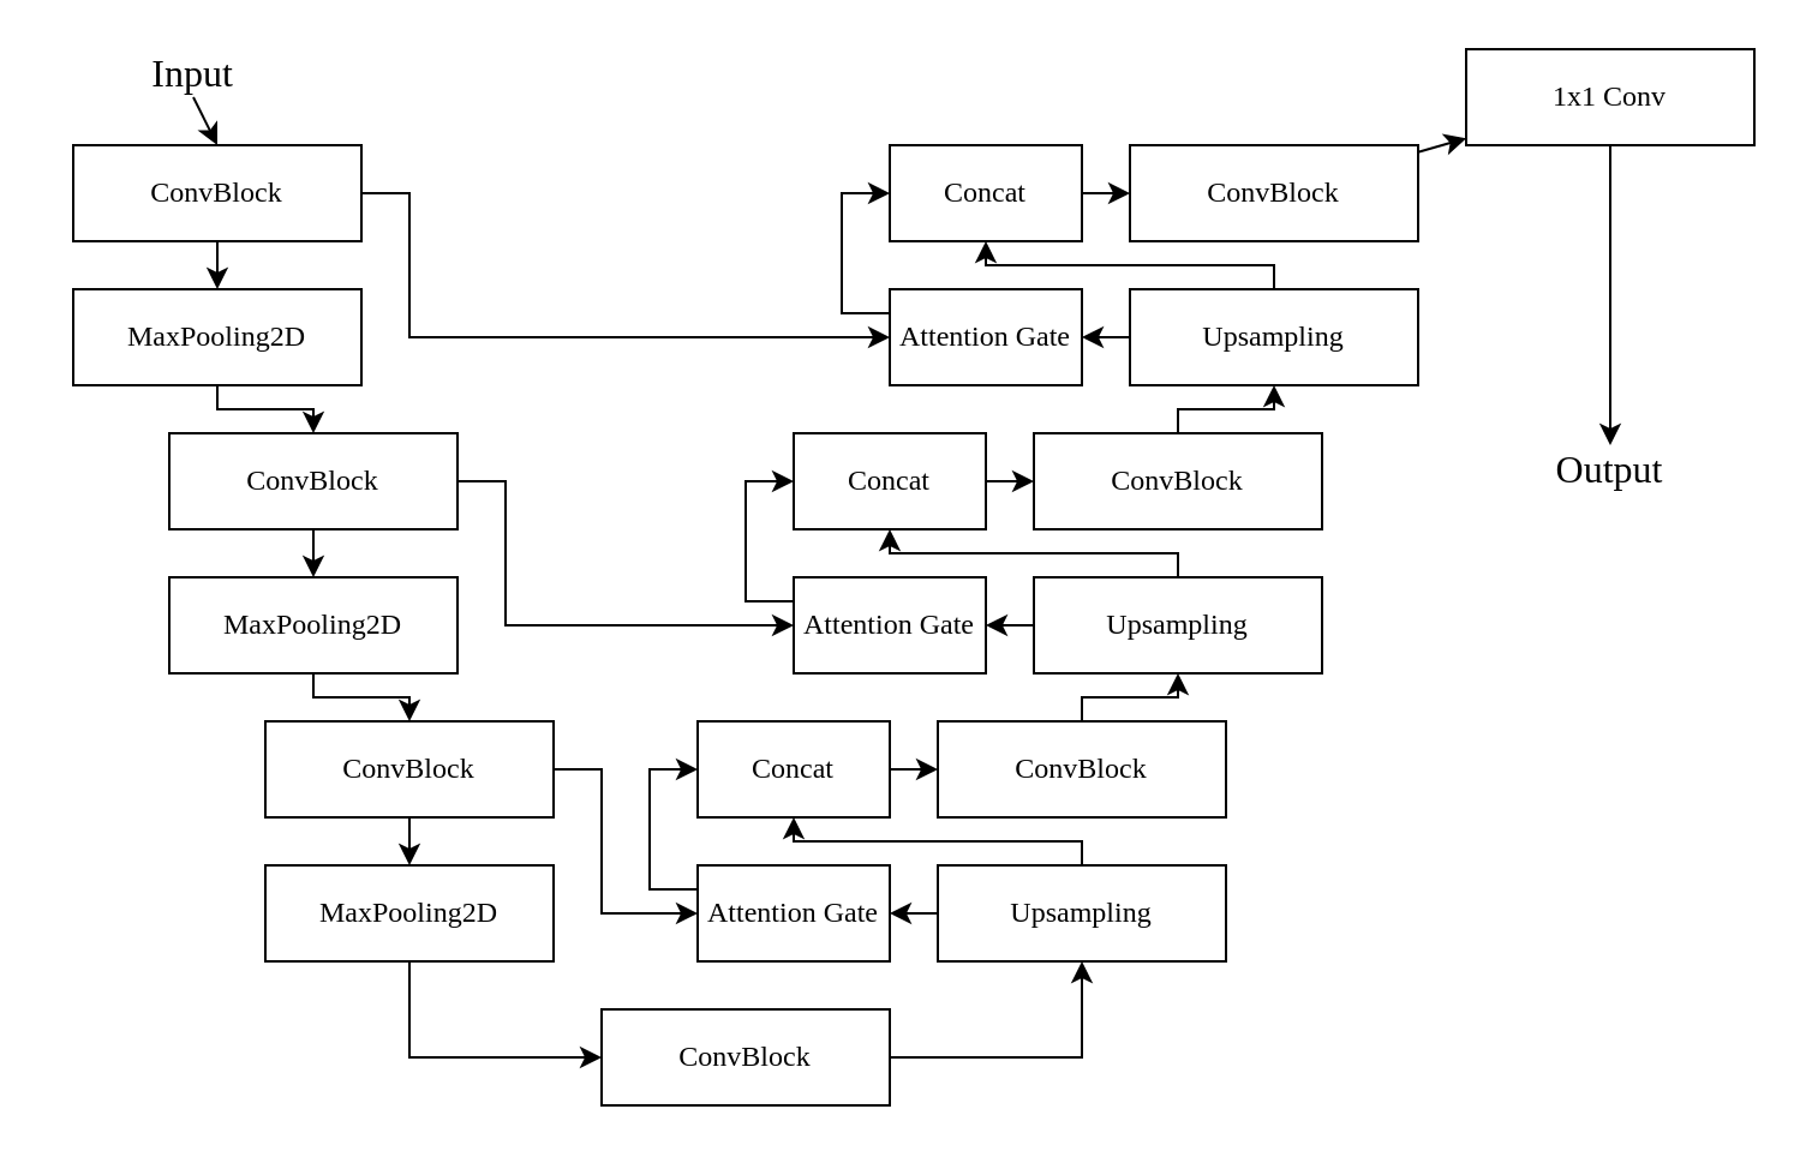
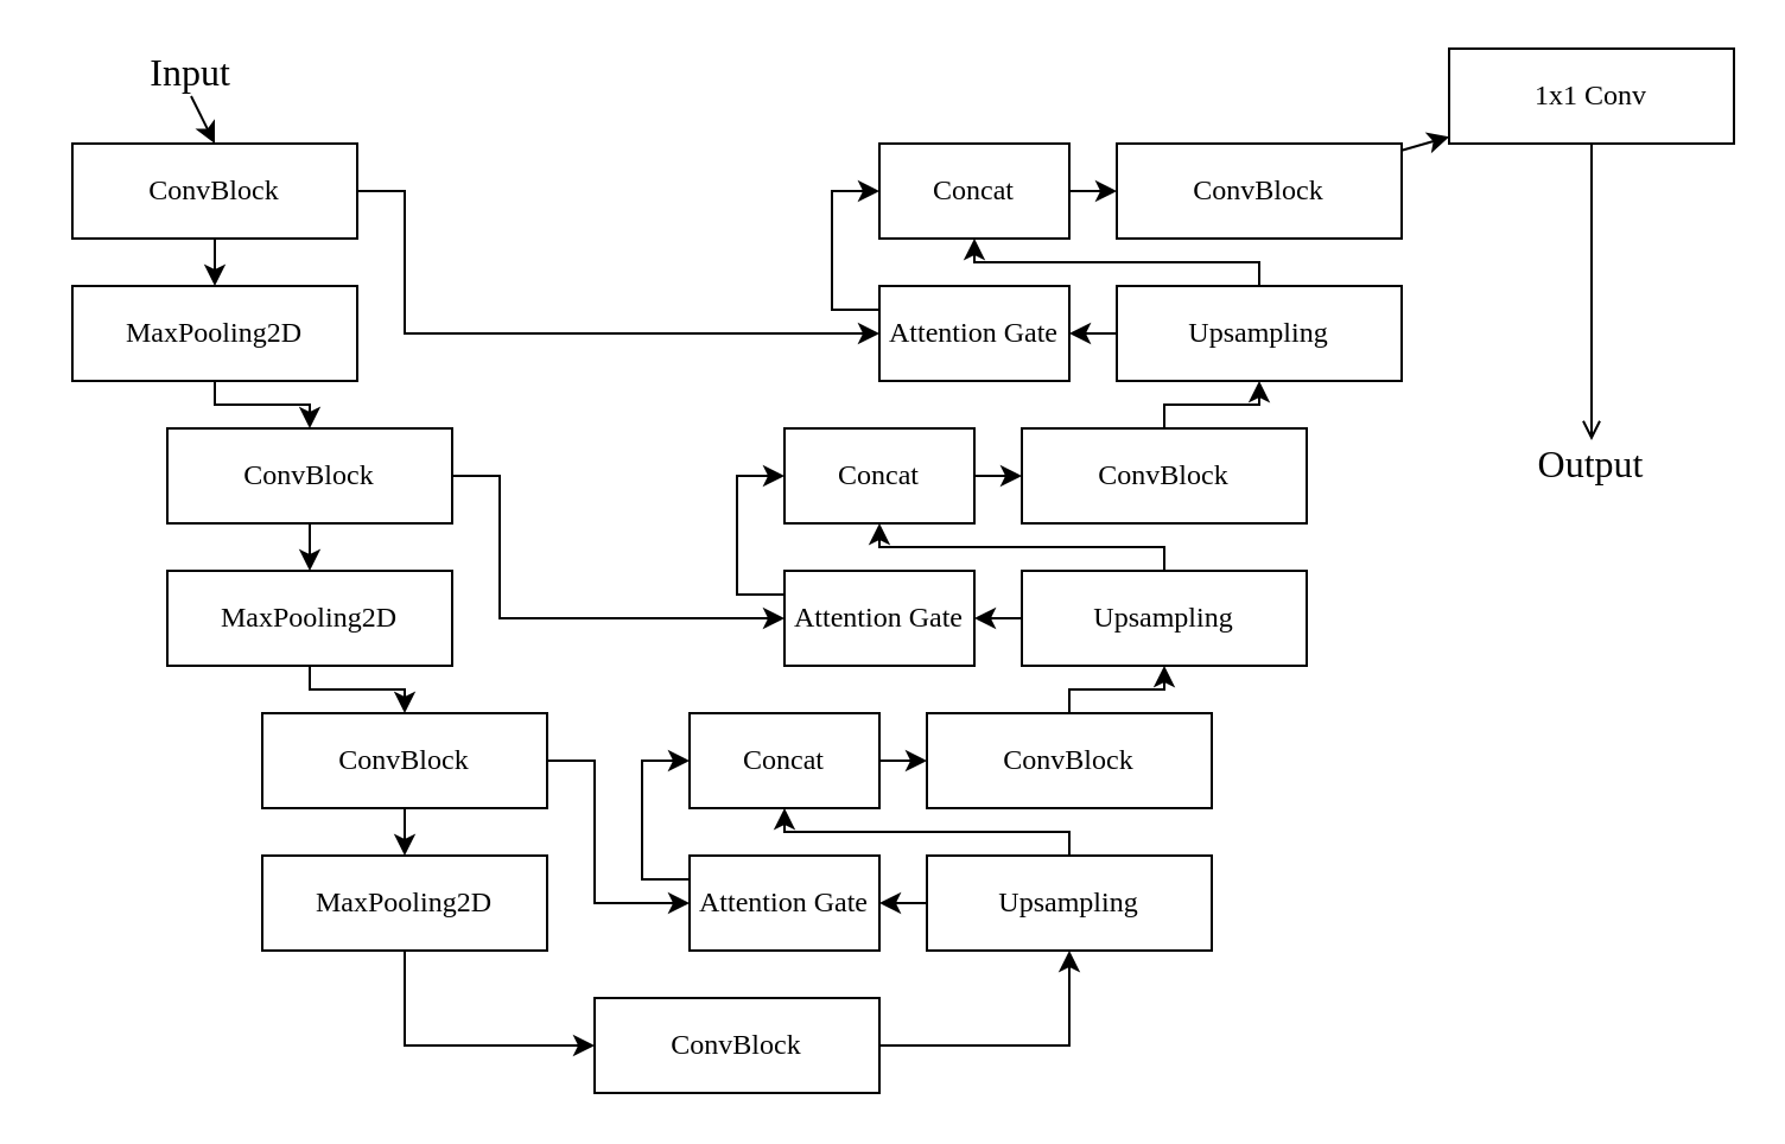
  <mxCell id="0" />
  <mxCell id="1" parent="0" />
  <mxCell id="2" style="edgeStyle=none;html=1;exitX=0.5;exitY=1;exitDx=0;exitDy=0;entryX=0.5;entryY=0;entryDx=0;entryDy=0;fontFamily=Times New Roman;" parent="1" source="4" target="6" edge="1"><mxGeometry relative="1" as="geometry" /></mxCell>
  <mxCell id="3" style="edgeStyle=none;rounded=0;html=1;exitX=1;exitY=0.5;exitDx=0;exitDy=0;entryX=0;entryY=0.5;entryDx=0;entryDy=0;fontFamily=Times New Roman;" edge="1" parent="1" source="4" target="41"><mxGeometry relative="1" as="geometry"><Array as="points"><mxPoint x="170" y="80" /><mxPoint x="170" y="140" /></Array></mxGeometry></mxCell>
  <mxCell id="4" value="ConvBlock" style="rounded=0;whiteSpace=wrap;html=1;fillColor=none;fontFamily=Times New Roman;" parent="1" vertex="1"><mxGeometry x="30" y="60" width="120" height="40" as="geometry" /></mxCell>
  <mxCell id="5" style="edgeStyle=none;html=1;exitX=0.5;exitY=1;exitDx=0;exitDy=0;entryX=0.5;entryY=0;entryDx=0;entryDy=0;fontFamily=Times New Roman;rounded=0;" parent="1" source="6" target="9" edge="1"><mxGeometry relative="1" as="geometry"><Array as="points"><mxPoint x="90" y="170" /><mxPoint x="130" y="170" /></Array></mxGeometry></mxCell>
  <mxCell id="6" value="MaxPooling2D" style="rounded=0;whiteSpace=wrap;html=1;fillColor=none;fontFamily=Times New Roman;" parent="1" vertex="1"><mxGeometry x="30" y="120" width="120" height="40" as="geometry" /></mxCell>
  <mxCell id="7" style="edgeStyle=none;rounded=0;html=1;exitX=0.5;exitY=1;exitDx=0;exitDy=0;entryX=0.5;entryY=0;entryDx=0;entryDy=0;fontFamily=Times New Roman;" parent="1" source="9" target="11" edge="1"><mxGeometry relative="1" as="geometry" /></mxCell>
  <mxCell id="8" style="edgeStyle=none;rounded=0;html=1;exitX=1;exitY=0.5;exitDx=0;exitDy=0;entryX=0;entryY=0.5;entryDx=0;entryDy=0;fontFamily=Times New Roman;" edge="1" parent="1" source="9" target="32"><mxGeometry relative="1" as="geometry"><Array as="points"><mxPoint x="210" y="200" /><mxPoint x="210" y="260" /></Array></mxGeometry></mxCell>
  <mxCell id="9" value="ConvBlock" style="rounded=0;whiteSpace=wrap;html=1;fillColor=none;fontFamily=Times New Roman;" parent="1" vertex="1"><mxGeometry x="70" y="180" width="120" height="40" as="geometry" /></mxCell>
  <mxCell id="10" style="edgeStyle=none;rounded=0;html=1;exitX=0.5;exitY=1;exitDx=0;exitDy=0;entryX=0.5;entryY=0;entryDx=0;entryDy=0;fontFamily=Times New Roman;" parent="1" source="11" target="14" edge="1"><mxGeometry relative="1" as="geometry"><Array as="points"><mxPoint x="130" y="290" /><mxPoint x="170" y="290" /></Array></mxGeometry></mxCell>
  <mxCell id="11" value="MaxPooling2D" style="rounded=0;whiteSpace=wrap;html=1;fillColor=none;fontFamily=Times New Roman;" parent="1" vertex="1"><mxGeometry x="70" y="240" width="120" height="40" as="geometry" /></mxCell>
  <mxCell id="12" style="edgeStyle=none;rounded=0;html=1;exitX=0.5;exitY=1;exitDx=0;exitDy=0;entryX=0.5;entryY=0;entryDx=0;entryDy=0;fontFamily=Times New Roman;" parent="1" source="14" target="16" edge="1"><mxGeometry relative="1" as="geometry" /></mxCell>
  <mxCell id="13" style="edgeStyle=none;html=1;exitX=1;exitY=0.5;exitDx=0;exitDy=0;entryX=0;entryY=0.5;entryDx=0;entryDy=0;rounded=0;fontFamily=Times New Roman;" edge="1" parent="1" source="14" target="23"><mxGeometry relative="1" as="geometry"><Array as="points"><mxPoint x="250" y="320" /><mxPoint x="250" y="380" /></Array></mxGeometry></mxCell>
  <mxCell id="14" value="ConvBlock" style="rounded=0;whiteSpace=wrap;html=1;fillColor=none;fontFamily=Times New Roman;" parent="1" vertex="1"><mxGeometry x="110" y="300" width="120" height="40" as="geometry" /></mxCell>
  <mxCell id="15" style="edgeStyle=none;rounded=0;html=1;exitX=0.5;exitY=1;exitDx=0;exitDy=0;entryX=0;entryY=0.5;entryDx=0;entryDy=0;fontFamily=Times New Roman;" parent="1" source="16" target="18" edge="1"><mxGeometry relative="1" as="geometry"><Array as="points"><mxPoint x="170" y="440" /></Array></mxGeometry></mxCell>
  <mxCell id="16" value="MaxPooling2D" style="rounded=0;whiteSpace=wrap;html=1;fillColor=none;fontFamily=Times New Roman;" parent="1" vertex="1"><mxGeometry x="110" y="360" width="120" height="40" as="geometry" /></mxCell>
  <mxCell id="17" style="edgeStyle=none;rounded=0;html=1;exitX=1;exitY=0.5;exitDx=0;exitDy=0;entryX=0.5;entryY=1;entryDx=0;entryDy=0;fontFamily=Times New Roman;" parent="1" source="18" target="21" edge="1"><mxGeometry relative="1" as="geometry"><Array as="points"><mxPoint x="450" y="440" /></Array></mxGeometry></mxCell>
  <mxCell id="18" value="ConvBlock" style="rounded=0;whiteSpace=wrap;html=1;fillColor=none;fontFamily=Times New Roman;" parent="1" vertex="1"><mxGeometry x="250" y="420" width="120" height="40" as="geometry" /></mxCell>
  <mxCell id="19" style="edgeStyle=none;html=1;exitX=0;exitY=0.5;exitDx=0;exitDy=0;entryX=1;entryY=0.5;entryDx=0;entryDy=0;fontFamily=Times New Roman;" parent="1" source="21" target="23" edge="1"><mxGeometry relative="1" as="geometry" /></mxCell>
  <mxCell id="20" style="edgeStyle=none;rounded=0;html=1;exitX=0.5;exitY=0;exitDx=0;exitDy=0;entryX=0.5;entryY=1;entryDx=0;entryDy=0;fontFamily=Times New Roman;" parent="1" source="21" target="25" edge="1"><mxGeometry relative="1" as="geometry"><Array as="points"><mxPoint x="450" y="350" /><mxPoint x="330" y="350" /></Array></mxGeometry></mxCell>
  <mxCell id="21" value="Upsampling" style="rounded=0;whiteSpace=wrap;html=1;fillColor=none;fontFamily=Times New Roman;" parent="1" vertex="1"><mxGeometry x="390" y="360" width="120" height="40" as="geometry" /></mxCell>
  <mxCell id="22" style="edgeStyle=none;rounded=0;html=1;exitX=0;exitY=0.25;exitDx=0;exitDy=0;entryX=0;entryY=0.5;entryDx=0;entryDy=0;fontFamily=Times New Roman;" parent="1" source="23" target="25" edge="1"><mxGeometry relative="1" as="geometry"><Array as="points"><mxPoint x="270" y="370" /><mxPoint x="270" y="350" /><mxPoint x="270" y="320" /></Array></mxGeometry></mxCell>
  <mxCell id="23" value="Attention Gate" style="rounded=0;whiteSpace=wrap;html=1;fillColor=none;fontFamily=Times New Roman;" parent="1" vertex="1"><mxGeometry x="290" y="360" width="80" height="40" as="geometry" /></mxCell>
  <mxCell id="24" style="edgeStyle=none;rounded=0;html=1;exitX=1;exitY=0.5;exitDx=0;exitDy=0;entryX=0;entryY=0.5;entryDx=0;entryDy=0;fontFamily=Times New Roman;" parent="1" source="25" target="27" edge="1"><mxGeometry relative="1" as="geometry" /></mxCell>
  <mxCell id="25" value="Concat" style="rounded=0;whiteSpace=wrap;html=1;fillColor=none;fontFamily=Times New Roman;" parent="1" vertex="1"><mxGeometry x="290" y="300" width="80" height="40" as="geometry" /></mxCell>
  <mxCell id="26" style="edgeStyle=none;rounded=0;html=1;exitX=0.5;exitY=0;exitDx=0;exitDy=0;entryX=0.5;entryY=1;entryDx=0;entryDy=0;fontFamily=Times New Roman;" parent="1" source="27" target="30" edge="1"><mxGeometry relative="1" as="geometry"><Array as="points"><mxPoint x="450" y="290" /><mxPoint x="490" y="290" /></Array></mxGeometry></mxCell>
  <mxCell id="27" value="ConvBlock" style="rounded=0;whiteSpace=wrap;html=1;fillColor=none;fontFamily=Times New Roman;" parent="1" vertex="1"><mxGeometry x="390" y="300" width="120" height="40" as="geometry" /></mxCell>
  <mxCell id="28" style="edgeStyle=none;html=1;exitX=0;exitY=0.5;exitDx=0;exitDy=0;entryX=1;entryY=0.5;entryDx=0;entryDy=0;fontFamily=Times New Roman;" parent="1" source="30" target="32" edge="1"><mxGeometry relative="1" as="geometry" /></mxCell>
  <mxCell id="29" style="edgeStyle=none;rounded=0;html=1;exitX=0.5;exitY=0;exitDx=0;exitDy=0;entryX=0.5;entryY=1;entryDx=0;entryDy=0;fontFamily=Times New Roman;" parent="1" source="30" target="34" edge="1"><mxGeometry relative="1" as="geometry"><Array as="points"><mxPoint x="490" y="230" /><mxPoint x="370" y="230" /></Array></mxGeometry></mxCell>
  <mxCell id="30" value="Upsampling" style="rounded=0;whiteSpace=wrap;html=1;fillColor=none;fontFamily=Times New Roman;" parent="1" vertex="1"><mxGeometry x="430" y="240" width="120" height="40" as="geometry" /></mxCell>
  <mxCell id="31" style="edgeStyle=none;rounded=0;html=1;exitX=0;exitY=0.25;exitDx=0;exitDy=0;entryX=0;entryY=0.5;entryDx=0;entryDy=0;fontFamily=Times New Roman;" parent="1" source="32" target="34" edge="1"><mxGeometry relative="1" as="geometry"><Array as="points"><mxPoint x="310" y="250" /><mxPoint x="310" y="230" /><mxPoint x="310" y="200" /></Array></mxGeometry></mxCell>
  <mxCell id="32" value="Attention Gate" style="rounded=0;whiteSpace=wrap;html=1;fillColor=none;fontFamily=Times New Roman;" parent="1" vertex="1"><mxGeometry x="330" y="240" width="80" height="40" as="geometry" /></mxCell>
  <mxCell id="33" style="edgeStyle=none;rounded=0;html=1;exitX=1;exitY=0.5;exitDx=0;exitDy=0;entryX=0;entryY=0.5;entryDx=0;entryDy=0;fontFamily=Times New Roman;" parent="1" source="34" target="36" edge="1"><mxGeometry relative="1" as="geometry" /></mxCell>
  <mxCell id="34" value="Concat" style="rounded=0;whiteSpace=wrap;html=1;fillColor=none;fontFamily=Times New Roman;" parent="1" vertex="1"><mxGeometry x="330" y="180" width="80" height="40" as="geometry" /></mxCell>
  <mxCell id="35" style="edgeStyle=none;rounded=0;html=1;exitX=0.5;exitY=0;exitDx=0;exitDy=0;entryX=0.5;entryY=1;entryDx=0;entryDy=0;fontFamily=Times New Roman;" parent="1" source="36" target="39" edge="1"><mxGeometry relative="1" as="geometry"><Array as="points"><mxPoint x="490" y="170" /><mxPoint x="530" y="170" /></Array></mxGeometry></mxCell>
  <mxCell id="36" value="ConvBlock" style="rounded=0;whiteSpace=wrap;html=1;fillColor=none;fontFamily=Times New Roman;" parent="1" vertex="1"><mxGeometry x="430" y="180" width="120" height="40" as="geometry" /></mxCell>
  <mxCell id="37" style="edgeStyle=none;html=1;exitX=0;exitY=0.5;exitDx=0;exitDy=0;entryX=1;entryY=0.5;entryDx=0;entryDy=0;fontFamily=Times New Roman;" parent="1" source="39" target="41" edge="1"><mxGeometry relative="1" as="geometry" /></mxCell>
  <mxCell id="38" style="edgeStyle=none;rounded=0;html=1;exitX=0.5;exitY=0;exitDx=0;exitDy=0;entryX=0.5;entryY=1;entryDx=0;entryDy=0;fontFamily=Times New Roman;" parent="1" source="39" target="43" edge="1"><mxGeometry relative="1" as="geometry"><Array as="points"><mxPoint x="530" y="110" /><mxPoint x="410" y="110" /></Array></mxGeometry></mxCell>
  <mxCell id="39" value="Upsampling" style="rounded=0;whiteSpace=wrap;html=1;fillColor=none;fontFamily=Times New Roman;" parent="1" vertex="1"><mxGeometry x="470" y="120" width="120" height="40" as="geometry" /></mxCell>
  <mxCell id="40" style="edgeStyle=none;rounded=0;html=1;exitX=0;exitY=0.25;exitDx=0;exitDy=0;entryX=0;entryY=0.5;entryDx=0;entryDy=0;fontFamily=Times New Roman;" parent="1" source="41" target="43" edge="1"><mxGeometry relative="1" as="geometry"><Array as="points"><mxPoint x="350" y="130" /><mxPoint x="350" y="110" /><mxPoint x="350" y="80" /></Array></mxGeometry></mxCell>
  <mxCell id="41" value="Attention Gate" style="rounded=0;whiteSpace=wrap;html=1;fillColor=none;fontFamily=Times New Roman;" parent="1" vertex="1"><mxGeometry x="370" y="120" width="80" height="40" as="geometry" /></mxCell>
  <mxCell id="42" style="edgeStyle=none;rounded=0;html=1;exitX=1;exitY=0.5;exitDx=0;exitDy=0;entryX=0;entryY=0.5;entryDx=0;entryDy=0;fontFamily=Times New Roman;" parent="1" source="43" target="45" edge="1"><mxGeometry relative="1" as="geometry" /></mxCell>
  <mxCell id="43" value="Concat" style="rounded=0;whiteSpace=wrap;html=1;fillColor=none;fontFamily=Times New Roman;" parent="1" vertex="1"><mxGeometry x="370" y="60" width="80" height="40" as="geometry" /></mxCell>
  <mxCell id="44" value="" style="edgeStyle=none;rounded=0;html=1;fontFamily=Times New Roman;" parent="1" source="45" target="47" edge="1"><mxGeometry relative="1" as="geometry" /></mxCell>
  <mxCell id="45" value="ConvBlock" style="rounded=0;whiteSpace=wrap;html=1;fillColor=none;fontFamily=Times New Roman;" parent="1" vertex="1"><mxGeometry x="470" y="60" width="120" height="40" as="geometry" /></mxCell>
- <mxCell id="46" style="edgeStyle=none;rounded=0;html=1;exitX=0.5;exitY=1;exitDx=0;exitDy=0;entryX=0.5;entryY=0;entryDx=0;entryDy=0;fontFamily=Times New Roman;fontSize=16;" parent="1" source="47" target="50" edge="1"><mxGeometry relative="1" as="geometry" /></mxCell>
+ <mxCell id="46" style="edgeStyle=none;rounded=0;html=1;exitX=0.5;exitY=1;exitDx=0;exitDy=0;entryX=0.5;entryY=0;entryDx=0;entryDy=0;fontFamily=Times New Roman;fontSize=16;endArrow=open;" parent="1" source="47" target="50" edge="1"><mxGeometry relative="1" as="geometry" /></mxCell>
  <mxCell id="47" value="1x1 Conv" style="rounded=0;whiteSpace=wrap;html=1;fillColor=none;fontFamily=Times New Roman;" parent="1" vertex="1"><mxGeometry x="610" y="20" width="120" height="40" as="geometry" /></mxCell>
  <mxCell id="48" style="edgeStyle=none;rounded=0;html=1;exitX=0.5;exitY=1;exitDx=0;exitDy=0;entryX=0.5;entryY=0;entryDx=0;entryDy=0;fontFamily=Times New Roman;" parent="1" source="49" target="4" edge="1"><mxGeometry relative="1" as="geometry" /></mxCell>
  <mxCell id="49" value="Input" style="text;html=1;strokeColor=none;fillColor=none;align=center;verticalAlign=middle;whiteSpace=wrap;rounded=0;fontFamily=Times New Roman;fontSize=16;" parent="1" vertex="1"><mxGeometry x="20" y="20" width="120" height="20" as="geometry" /></mxCell>
  <mxCell id="50" value="Output" style="text;html=1;strokeColor=none;fillColor=none;align=center;verticalAlign=middle;whiteSpace=wrap;rounded=0;fontFamily=Times New Roman;fontSize=16;" parent="1" vertex="1"><mxGeometry x="610" y="185" width="120" height="20" as="geometry" /></mxCell>
